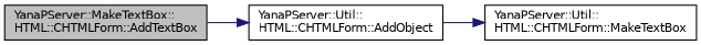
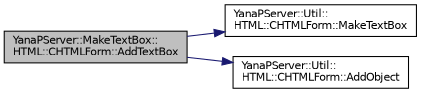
  digraph {
    rankdir=LR
    node [color=black fillcolor=white fontname=Helvetica fontsize=10 shape=record style=filled]
    edge [color=midnightblue fontname=Helvetica fontsize=10 labelfontname=Helvetica labelfontsize=10 style=solid]
    n1 [fillcolor=grey75 fontcolor=black height=0.2 label="YanaPServer::MakeTextBox::\lHTML::CHTMLForm::AddTextBox" width=0.4]
    n2 [height=0.2 label="YanaPServer::Util::\lHTML::CHTMLForm::MakeTextBox" width=0.4]
    n3 [height=0.2 label="YanaPServer::Util::\lHTML::CHTMLForm::AddObject" width=0.4]
-   n3 -> n2
+   n1 -> n2
    n1 -> n3
  }
